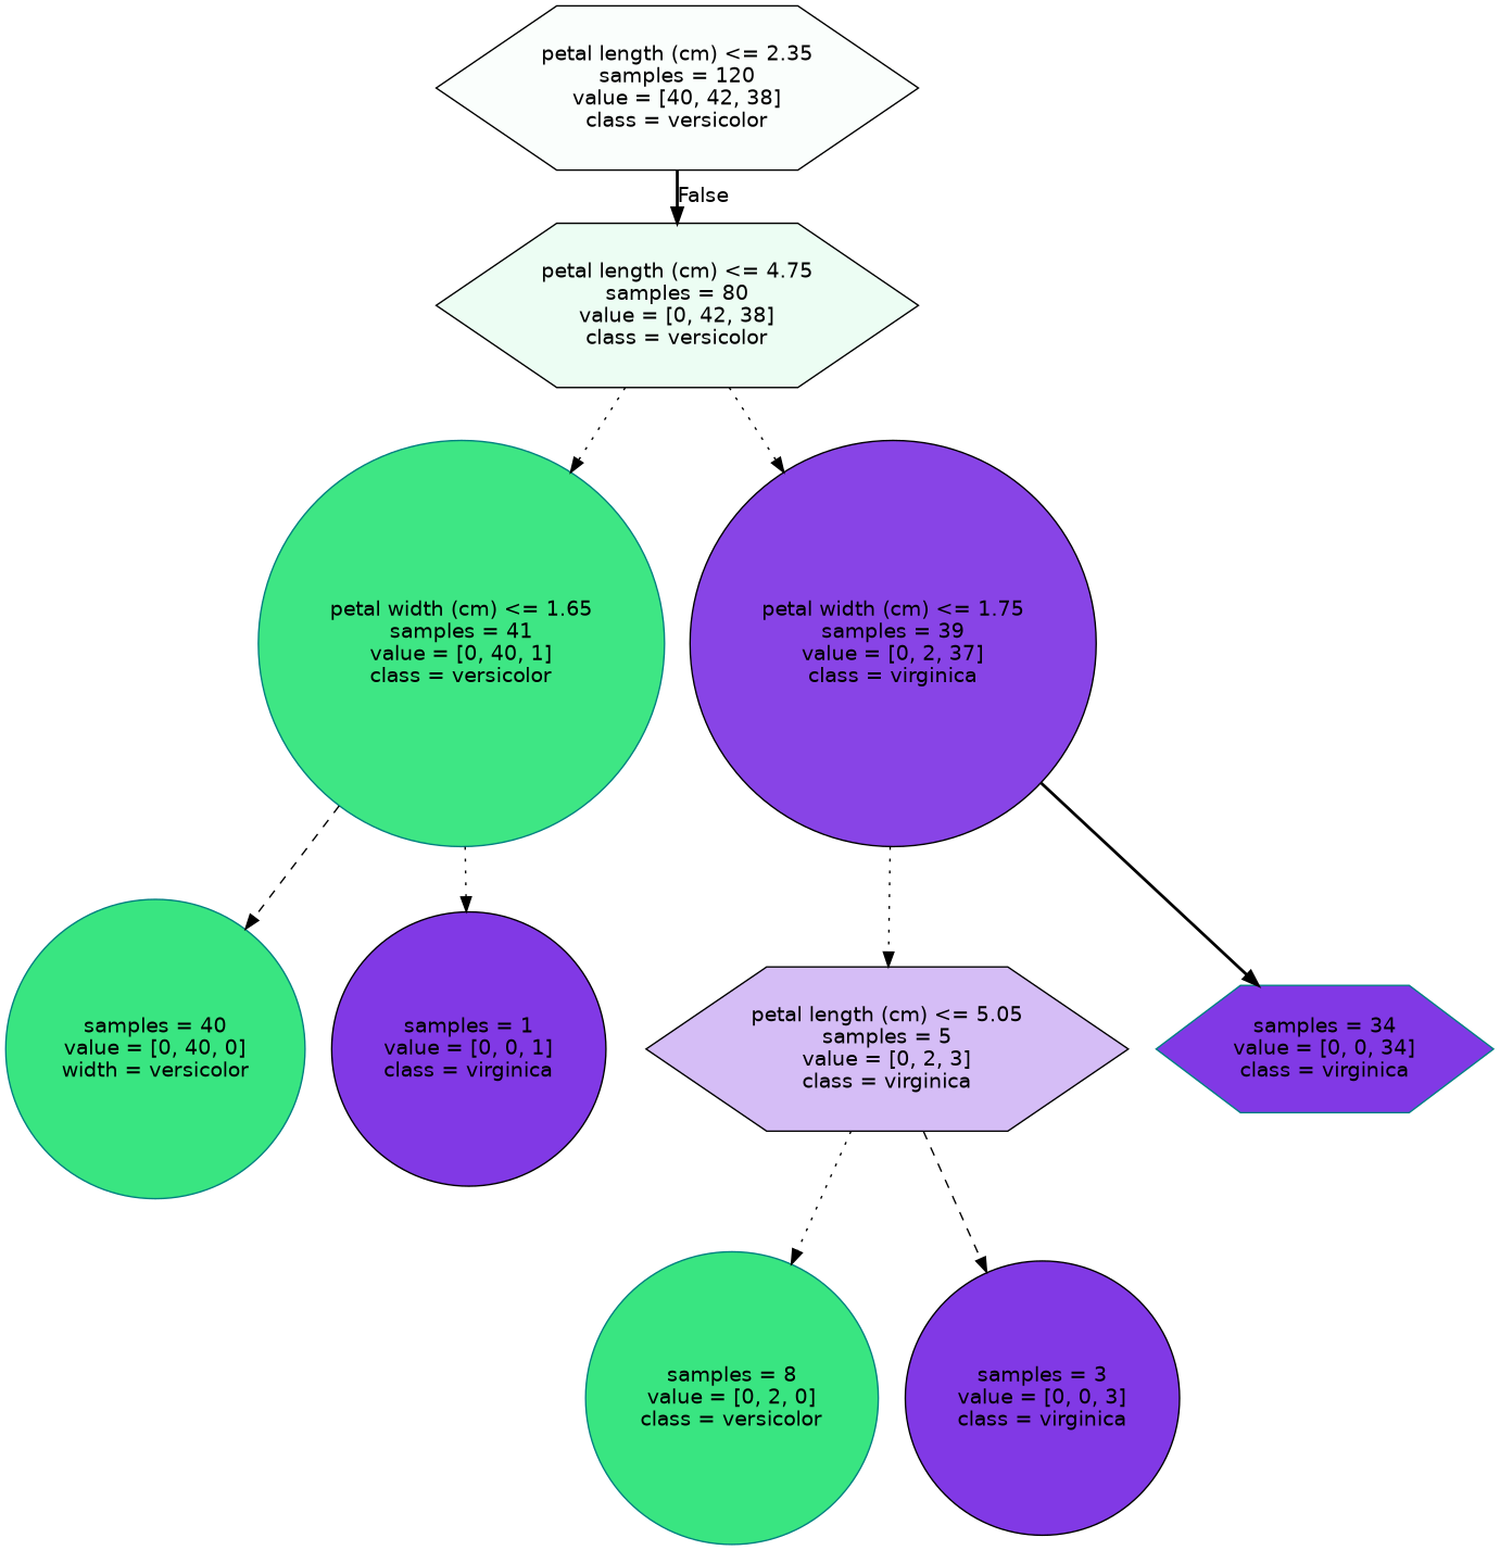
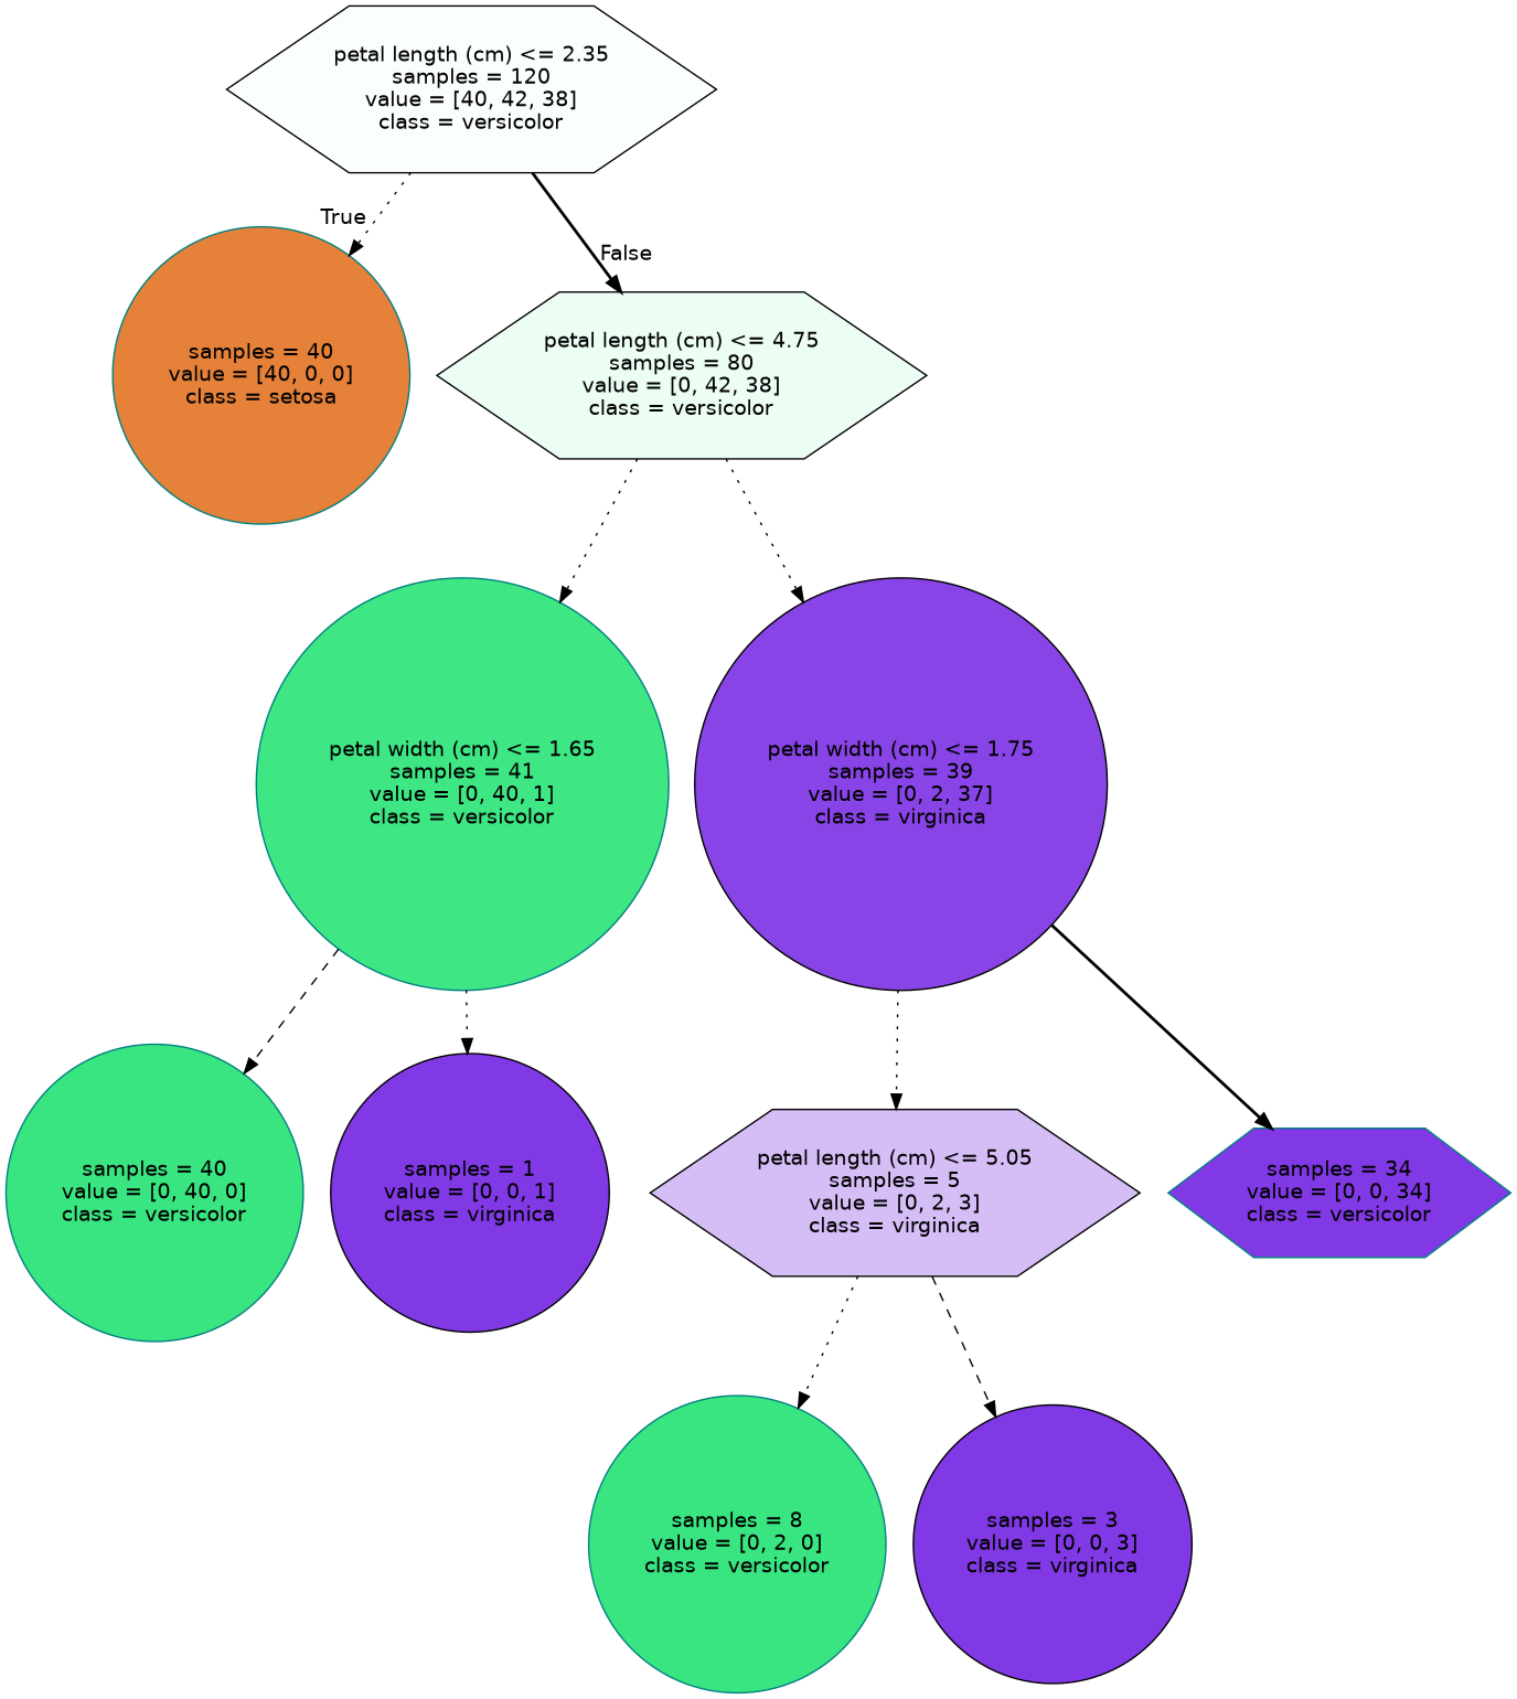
  digraph {
    node [color=black fillcolor="#8139e5" fontname=helvetica shape=circle style=filled]
    edge [fontname=helvetica style=dotted]
    n1 [fillcolor="#fafefc" label="petal length (cm) <= 2.35\nsamples = 120\nvalue = [40, 42, 38]\nclass = versicolor" shape=hexagon]
+   n2 [color=teal fillcolor="#e58139" label="samples = 40\nvalue = [40, 0, 0]\nclass = setosa"]
    n3 [fillcolor="#ecfdf3" label="petal length (cm) <= 4.75\nsamples = 80\nvalue = [0, 42, 38]\nclass = versicolor" shape=hexagon]
    n4 [color=teal fillcolor="#3ee684" label="petal width (cm) <= 1.65\nsamples = 41\nvalue = [0, 40, 1]\nclass = versicolor"]
    n5 [fillcolor="#8844e6" label="petal width (cm) <= 1.75\nsamples = 39\nvalue = [0, 2, 37]\nclass = virginica"]
-   n6 [color=teal fillcolor="#39e581" label="samples = 40\nvalue = [0, 40, 0]\nwidth = versicolor"]
+   n6 [color=teal fillcolor="#39e581" label="samples = 40\nvalue = [0, 40, 0]\nclass = versicolor"]
    n7 [label="samples = 1\nvalue = [0, 0, 1]\nclass = virginica"]
    n8 [fillcolor="#d5bdf6" label="petal length (cm) <= 5.05\nsamples = 5\nvalue = [0, 2, 3]\nclass = virginica" shape=hexagon]
-   n9 [color=teal label="samples = 34\nvalue = [0, 0, 34]\nclass = virginica" shape=hexagon]
+   n9 [color=teal label="samples = 34\nvalue = [0, 0, 34]\nclass = versicolor" shape=hexagon]
    n10 [color=teal fillcolor="#39e581" label="samples = 8\nvalue = [0, 2, 0]\nclass = versicolor"]
    n11 [label="samples = 3\nvalue = [0, 0, 3]\nclass = virginica"]
+   n1 -> n2 [headlabel=True labelangle=45 labeldistance=2.5]
    n1 -> n3 [headlabel=False labelangle=-45 labeldistance=2.5 style=bold]
    n3 -> n4
    n3 -> n5
    n4 -> n6 [style=dashed]
    n4 -> n7
    n5 -> n8
    n5 -> n9 [style=bold]
    n8 -> n10
    n8 -> n11 [style=dashed]
  }
